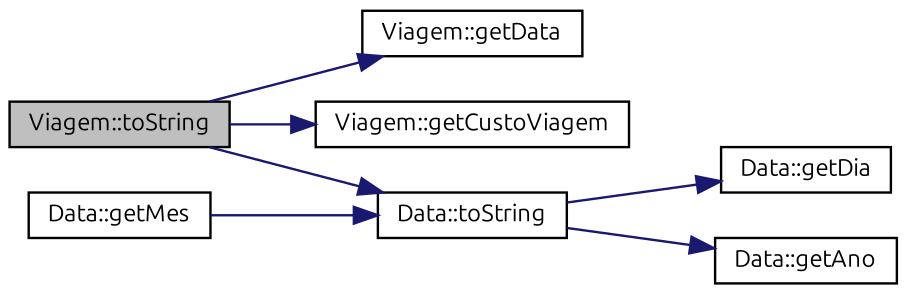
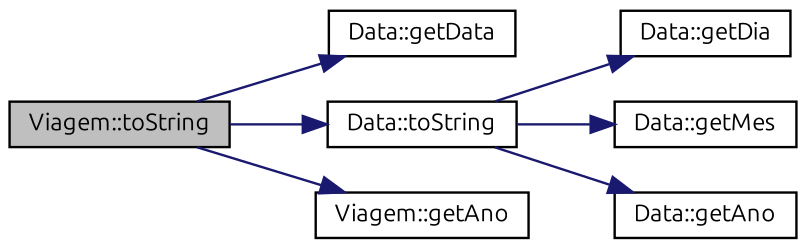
  digraph {
    fontname=Ubuntu
    rankdir=LR
    node [color=black fillcolor=white fontname=Ubuntu fontsize=10 shape=record style=filled]
    edge [color=midnightblue fontname=Ubuntu fontsize=10 labelfontname=Helvetica labelfontsize=10 style=solid]
    n1 [fillcolor=grey75 fontcolor=black height=0.2 label="Viagem::toString" width=0.4]
-   n2 [height=0.2 label="Viagem::getData" width=0.4]
+   n2 [height=0.2 label="Data::getData" width=0.4]
    n3 [height=0.2 label="Data::toString" width=0.4]
-   n4 [height=0.2 label="Viagem::getCustoViagem" width=0.4]
+   n4 [height=0.2 label="Viagem::getAno" width=0.4]
    n5 [height=0.2 label="Data::getDia" width=0.4]
    n6 [height=0.2 label="Data::getMes" width=0.4]
    n7 [height=0.2 label="Data::getAno" width=0.4]
    n1 -> n2
    n1 -> n3
    n1 -> n4
    n3 -> n5
-   n6 -> n3
+   n3 -> n6
    n3 -> n7
  }
